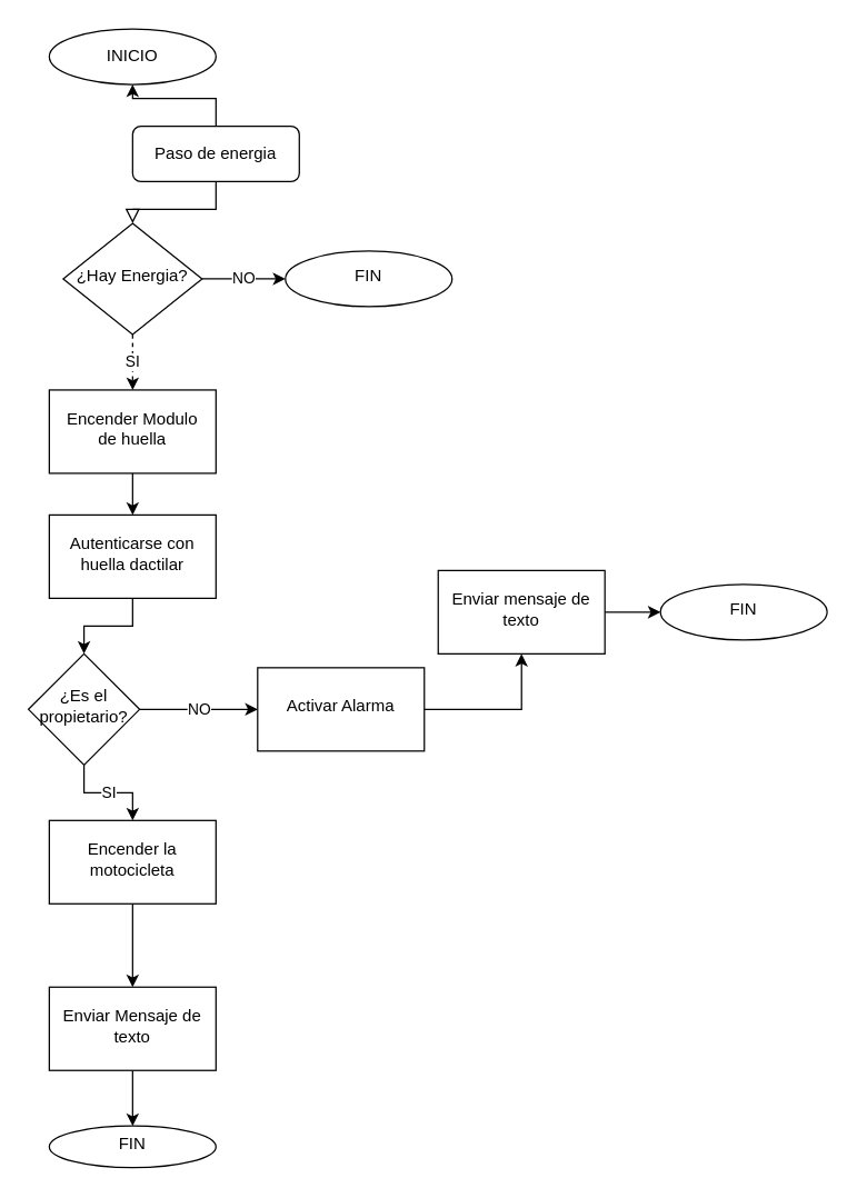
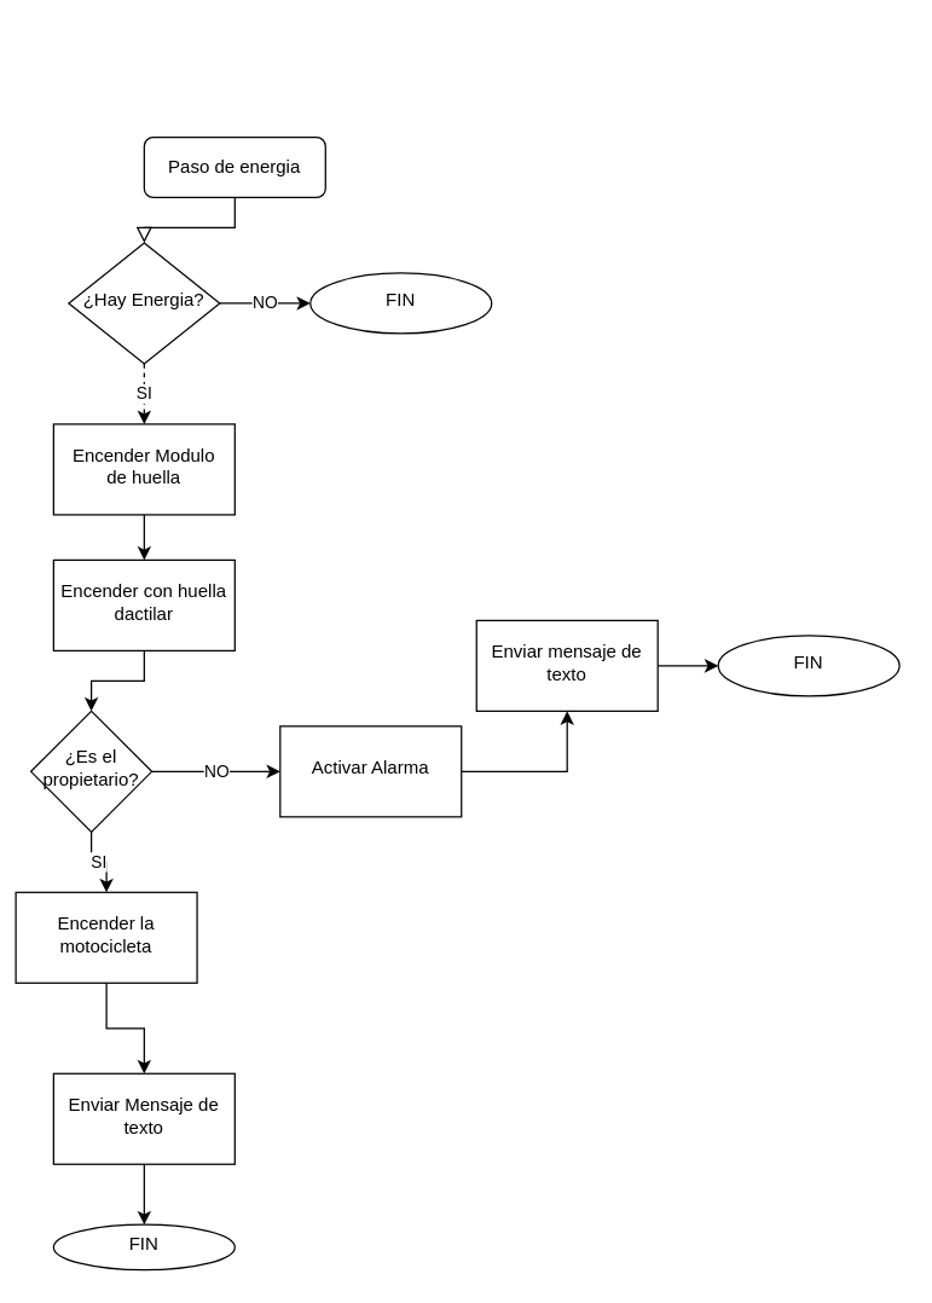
  <mxCell id="0" />
  <mxCell id="1" parent="0" />
  <mxCell id="2" value="" style="rounded=0;html=1;jettySize=auto;orthogonalLoop=1;fontSize=11;endArrow=block;endFill=0;endSize=8;strokeWidth=1;shadow=0;labelBackgroundColor=none;edgeStyle=orthogonalEdgeStyle;" parent="1" source="4" target="7" edge="1"><mxGeometry relative="1" as="geometry" /></mxCell>
- <mxCell id="3" value="" style="edgeStyle=orthogonalEdgeStyle;rounded=0;orthogonalLoop=1;jettySize=auto;html=1;" edge="1" parent="1" source="4" target="8"><mxGeometry relative="1" as="geometry" /></mxCell>
  <mxCell id="4" value="Paso de energia" style="rounded=1;whiteSpace=wrap;html=1;fontSize=12;glass=0;strokeWidth=1;shadow=0;" parent="1" vertex="1"><mxGeometry x="95" y="90" width="120" height="40" as="geometry" /></mxCell>
  <mxCell id="5" value="NO" style="edgeStyle=orthogonalEdgeStyle;rounded=0;orthogonalLoop=1;jettySize=auto;html=1;" edge="1" parent="1" source="7" target="14"><mxGeometry relative="1" as="geometry" /></mxCell>
  <mxCell id="6" value="SI" style="edgeStyle=orthogonalEdgeStyle;rounded=0;orthogonalLoop=1;jettySize=auto;html=1;dashed=1;" edge="1" parent="1" source="7" target="24"><mxGeometry relative="1" as="geometry" /></mxCell>
  <mxCell id="7" value="¿Hay Energia?" style="rhombus;whiteSpace=wrap;html=1;shadow=0;fontFamily=Helvetica;fontSize=12;align=center;strokeWidth=1;spacing=6;spacingTop=-4;" parent="1" vertex="1"><mxGeometry x="45" y="160" width="100" height="80" as="geometry" /></mxCell>
- <mxCell id="8" value="INICIO" style="ellipse;whiteSpace=wrap;html=1;rounded=1;glass=0;strokeWidth=1;shadow=0;" vertex="1" parent="1"><mxGeometry x="35" y="20" width="120" height="40" as="geometry" /></mxCell>
  <mxCell id="9" value="" style="edgeStyle=orthogonalEdgeStyle;rounded=0;orthogonalLoop=1;jettySize=auto;html=1;" edge="1" parent="1" source="10" target="13"><mxGeometry relative="1" as="geometry" /></mxCell>
- <mxCell id="10" value="Autenticarse con huella dactilar" style="whiteSpace=wrap;html=1;shadow=0;strokeWidth=1;spacing=6;spacingTop=-4;" vertex="1" parent="1"><mxGeometry x="35" y="370" width="120" height="60" as="geometry" /></mxCell>
+ <mxCell id="10" value="Encender con huella dactilar" style="whiteSpace=wrap;html=1;shadow=0;strokeWidth=1;spacing=6;spacingTop=-4;" vertex="1" parent="1"><mxGeometry x="35" y="370" width="120" height="60" as="geometry" /></mxCell>
  <mxCell id="11" value="NO" style="edgeStyle=orthogonalEdgeStyle;rounded=0;orthogonalLoop=1;jettySize=auto;html=1;" edge="1" parent="1" source="13" target="16"><mxGeometry relative="1" as="geometry" /></mxCell>
  <mxCell id="12" value="SI" style="edgeStyle=orthogonalEdgeStyle;rounded=0;orthogonalLoop=1;jettySize=auto;html=1;" edge="1" parent="1" source="13" target="20"><mxGeometry relative="1" as="geometry" /></mxCell>
  <mxCell id="13" value="¿Es el propietario?" style="rhombus;whiteSpace=wrap;html=1;shadow=0;strokeWidth=1;spacing=6;spacingTop=-4;" vertex="1" parent="1"><mxGeometry x="20" y="470" width="80" height="80" as="geometry" /></mxCell>
  <mxCell id="14" value="FIN" style="ellipse;whiteSpace=wrap;html=1;shadow=0;strokeWidth=1;spacing=6;spacingTop=-4;" vertex="1" parent="1"><mxGeometry x="205" y="180" width="120" height="40" as="geometry" /></mxCell>
  <mxCell id="15" value="" style="edgeStyle=orthogonalEdgeStyle;rounded=0;orthogonalLoop=1;jettySize=auto;html=1;" edge="1" parent="1" source="16" target="18"><mxGeometry relative="1" as="geometry" /></mxCell>
  <mxCell id="16" value="Activar Alarma" style="whiteSpace=wrap;html=1;shadow=0;strokeWidth=1;spacing=6;spacingTop=-4;" vertex="1" parent="1"><mxGeometry x="185" y="480" width="120" height="60" as="geometry" /></mxCell>
  <mxCell id="17" value="" style="edgeStyle=orthogonalEdgeStyle;rounded=0;orthogonalLoop=1;jettySize=auto;html=1;" edge="1" parent="1" source="18" target="25"><mxGeometry relative="1" as="geometry" /></mxCell>
  <mxCell id="18" value="Enviar mensaje de texto" style="whiteSpace=wrap;html=1;shadow=0;strokeWidth=1;spacing=6;spacingTop=-4;" vertex="1" parent="1"><mxGeometry x="315" y="410" width="120" height="60" as="geometry" /></mxCell>
  <mxCell id="19" value="" style="edgeStyle=orthogonalEdgeStyle;rounded=0;orthogonalLoop=1;jettySize=auto;html=1;" edge="1" parent="1" source="20" target="22"><mxGeometry relative="1" as="geometry" /></mxCell>
- <mxCell id="20" value="Encender la motocicleta" style="whiteSpace=wrap;html=1;shadow=0;strokeWidth=1;spacing=6;spacingTop=-4;" vertex="1" parent="1"><mxGeometry x="35" y="590" width="120" height="60" as="geometry" /></mxCell>
+ <mxCell id="20" value="Encender la motocicleta" style="whiteSpace=wrap;html=1;shadow=0;strokeWidth=1;spacing=6;spacingTop=-4;" vertex="1" parent="1"><mxGeometry x="10" y="590" width="120" height="60" as="geometry" /></mxCell>
  <mxCell id="21" value="" style="edgeStyle=orthogonalEdgeStyle;rounded=0;orthogonalLoop=1;jettySize=auto;html=1;" edge="1" parent="1" source="22" target="26"><mxGeometry relative="1" as="geometry" /></mxCell>
  <mxCell id="22" value="Enviar Mensaje de texto" style="whiteSpace=wrap;html=1;shadow=0;strokeWidth=1;spacing=6;spacingTop=-4;" vertex="1" parent="1"><mxGeometry x="35" y="710" width="120" height="60" as="geometry" /></mxCell>
  <mxCell id="23" value="" style="edgeStyle=orthogonalEdgeStyle;rounded=0;orthogonalLoop=1;jettySize=auto;html=1;" edge="1" parent="1" source="24" target="10"><mxGeometry relative="1" as="geometry" /></mxCell>
  <mxCell id="24" value="Encender Modulo de huella" style="whiteSpace=wrap;html=1;shadow=0;strokeWidth=1;spacing=6;spacingTop=-4;" vertex="1" parent="1"><mxGeometry x="35" y="280" width="120" height="60" as="geometry" /></mxCell>
  <mxCell id="25" value="FIN" style="ellipse;whiteSpace=wrap;html=1;shadow=0;strokeWidth=1;spacing=6;spacingTop=-4;" vertex="1" parent="1"><mxGeometry x="475" y="420" width="120" height="40" as="geometry" /></mxCell>
  <mxCell id="26" value="FIN" style="ellipse;whiteSpace=wrap;html=1;shadow=0;strokeWidth=1;spacing=6;spacingTop=-4;" vertex="1" parent="1"><mxGeometry x="35" y="810" width="120" height="30" as="geometry" /></mxCell>
